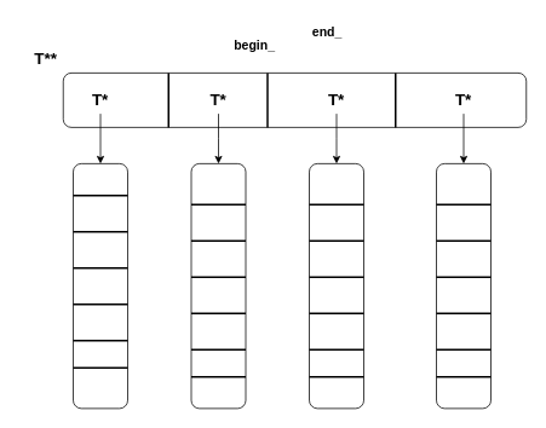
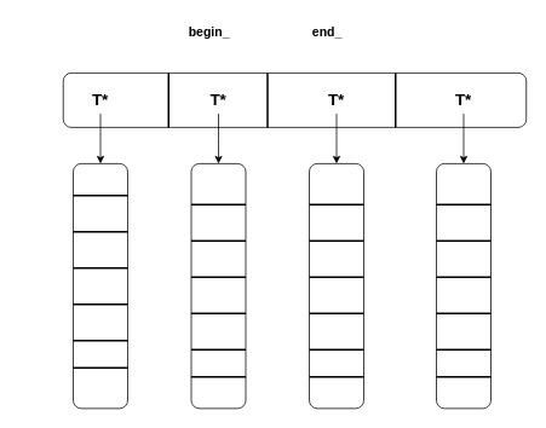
  <mxCell id="0" />
  <mxCell id="1" parent="0" />
  <mxCell id="2" value="" style="rounded=1;whiteSpace=wrap;html=1;" vertex="1" parent="1"><mxGeometry x="69" y="80" width="510" height="60" as="geometry" /></mxCell>
  <mxCell id="3" value="" style="line;strokeWidth=2;direction=south;html=1;" vertex="1" parent="1"><mxGeometry x="180" y="80" width="10" height="60" as="geometry" /></mxCell>
  <mxCell id="4" value="" style="line;strokeWidth=2;direction=south;html=1;" vertex="1" parent="1"><mxGeometry x="284" y="80" width="20" height="60" as="geometry" /></mxCell>
  <mxCell id="5" value="" style="line;strokeWidth=2;direction=south;html=1;" vertex="1" parent="1"><mxGeometry x="390" y="80" width="90" height="60" as="geometry" /></mxCell>
  <mxCell id="6" value="" style="rounded=1;whiteSpace=wrap;html=1;direction=south;" vertex="1" parent="1"><mxGeometry x="80" y="180" width="60" height="270" as="geometry" /></mxCell>
  <mxCell id="7" value="" style="line;strokeWidth=2;html=1;" vertex="1" parent="1"><mxGeometry x="80" y="210" width="60" height="10" as="geometry" /></mxCell>
  <mxCell id="8" value="" style="line;strokeWidth=2;html=1;" vertex="1" parent="1"><mxGeometry x="80" y="250" width="60" height="10" as="geometry" /></mxCell>
  <mxCell id="9" value="" style="line;strokeWidth=2;html=1;" vertex="1" parent="1"><mxGeometry x="80" y="290" width="60" height="10" as="geometry" /></mxCell>
  <mxCell id="10" value="" style="line;strokeWidth=2;html=1;" vertex="1" parent="1"><mxGeometry x="80" y="330" width="60" height="10" as="geometry" /></mxCell>
  <mxCell id="11" value="" style="line;strokeWidth=2;html=1;" vertex="1" parent="1"><mxGeometry x="80" y="400" width="60" height="10" as="geometry" /></mxCell>
  <mxCell id="12" value="" style="line;strokeWidth=2;html=1;" vertex="1" parent="1"><mxGeometry x="80" y="370" width="60" height="10" as="geometry" /></mxCell>
  <mxCell id="13" value="" style="rounded=1;whiteSpace=wrap;html=1;direction=south;" vertex="1" parent="1"><mxGeometry x="210" y="180" width="60" height="270" as="geometry" /></mxCell>
  <mxCell id="14" value="" style="line;strokeWidth=2;html=1;" vertex="1" parent="1"><mxGeometry x="210" y="220" width="60" height="10" as="geometry" /></mxCell>
  <mxCell id="15" value="" style="line;strokeWidth=2;html=1;" vertex="1" parent="1"><mxGeometry x="210" y="260" width="60" height="10" as="geometry" /></mxCell>
  <mxCell id="16" value="" style="line;strokeWidth=2;html=1;" vertex="1" parent="1"><mxGeometry x="210" y="300" width="60" height="10" as="geometry" /></mxCell>
  <mxCell id="17" value="" style="line;strokeWidth=2;html=1;" vertex="1" parent="1"><mxGeometry x="210" y="340" width="60" height="10" as="geometry" /></mxCell>
  <mxCell id="18" value="" style="line;strokeWidth=2;html=1;" vertex="1" parent="1"><mxGeometry x="210" y="410" width="60" height="10" as="geometry" /></mxCell>
  <mxCell id="19" value="" style="line;strokeWidth=2;html=1;" vertex="1" parent="1"><mxGeometry x="210" y="380" width="60" height="10" as="geometry" /></mxCell>
  <mxCell id="20" value="" style="rounded=1;whiteSpace=wrap;html=1;direction=south;" vertex="1" parent="1"><mxGeometry x="340" y="180" width="60" height="270" as="geometry" /></mxCell>
  <mxCell id="21" value="" style="line;strokeWidth=2;html=1;" vertex="1" parent="1"><mxGeometry x="340" y="220" width="60" height="10" as="geometry" /></mxCell>
  <mxCell id="22" value="" style="line;strokeWidth=2;html=1;" vertex="1" parent="1"><mxGeometry x="340" y="260" width="60" height="10" as="geometry" /></mxCell>
  <mxCell id="23" value="" style="line;strokeWidth=2;html=1;" vertex="1" parent="1"><mxGeometry x="340" y="300" width="60" height="10" as="geometry" /></mxCell>
  <mxCell id="24" value="" style="line;strokeWidth=2;html=1;" vertex="1" parent="1"><mxGeometry x="340" y="340" width="60" height="10" as="geometry" /></mxCell>
  <mxCell id="25" value="" style="line;strokeWidth=2;html=1;" vertex="1" parent="1"><mxGeometry x="340" y="410" width="60" height="10" as="geometry" /></mxCell>
  <mxCell id="26" value="" style="line;strokeWidth=2;html=1;" vertex="1" parent="1"><mxGeometry x="340" y="380" width="60" height="10" as="geometry" /></mxCell>
  <mxCell id="27" value="" style="rounded=1;whiteSpace=wrap;html=1;direction=south;" vertex="1" parent="1"><mxGeometry x="480" y="180" width="60" height="270" as="geometry" /></mxCell>
  <mxCell id="28" value="" style="line;strokeWidth=2;html=1;" vertex="1" parent="1"><mxGeometry x="480" y="220" width="60" height="10" as="geometry" /></mxCell>
  <mxCell id="29" value="" style="line;strokeWidth=2;html=1;" vertex="1" parent="1"><mxGeometry x="480" y="260" width="60" height="10" as="geometry" /></mxCell>
  <mxCell id="30" value="" style="line;strokeWidth=2;html=1;" vertex="1" parent="1"><mxGeometry x="480" y="300" width="60" height="10" as="geometry" /></mxCell>
  <mxCell id="31" value="" style="line;strokeWidth=2;html=1;" vertex="1" parent="1"><mxGeometry x="480" y="340" width="60" height="10" as="geometry" /></mxCell>
  <mxCell id="32" value="" style="line;strokeWidth=2;html=1;" vertex="1" parent="1"><mxGeometry x="480" y="410" width="60" height="10" as="geometry" /></mxCell>
  <mxCell id="33" value="" style="line;strokeWidth=2;html=1;" vertex="1" parent="1"><mxGeometry x="480" y="380" width="60" height="10" as="geometry" /></mxCell>
- <mxCell id="34" value="&lt;b&gt;&lt;font style=&quot;font-size: 18px;&quot;&gt;T**&lt;/font&gt;&lt;/b&gt;" style="text;html=1;strokeColor=none;fillColor=none;align=center;verticalAlign=middle;whiteSpace=wrap;rounded=0;" vertex="1" parent="1"><mxGeometry x="20" y="50" width="60" height="30" as="geometry" /></mxCell>
  <mxCell id="35" value="" style="edgeStyle=orthogonalEdgeStyle;rounded=0;orthogonalLoop=1;jettySize=auto;html=1;entryX=0;entryY=0.5;entryDx=0;entryDy=0;" edge="1" parent="1" source="36" target="6"><mxGeometry relative="1" as="geometry"><mxPoint x="110" y="170" as="targetPoint" /></mxGeometry></mxCell>
  <mxCell id="36" value="&lt;font style=&quot;font-size: 18px;&quot;&gt;&lt;b&gt;T*&lt;/b&gt;&lt;/font&gt;" style="text;html=1;strokeColor=none;fillColor=none;align=center;verticalAlign=middle;whiteSpace=wrap;rounded=0;" vertex="1" parent="1"><mxGeometry x="80" y="95" width="60" height="30" as="geometry" /></mxCell>
  <mxCell id="37" value="" style="edgeStyle=orthogonalEdgeStyle;rounded=0;orthogonalLoop=1;jettySize=auto;html=1;" edge="1" parent="1" source="38"><mxGeometry relative="1" as="geometry"><mxPoint x="240" y="180" as="targetPoint" /></mxGeometry></mxCell>
  <mxCell id="38" value="&lt;font style=&quot;font-size: 18px;&quot;&gt;&lt;b&gt;T*&lt;/b&gt;&lt;/font&gt;" style="text;html=1;strokeColor=none;fillColor=none;align=center;verticalAlign=middle;whiteSpace=wrap;rounded=0;" vertex="1" parent="1"><mxGeometry x="210" y="95" width="60" height="30" as="geometry" /></mxCell>
  <mxCell id="39" value="" style="edgeStyle=orthogonalEdgeStyle;rounded=0;orthogonalLoop=1;jettySize=auto;html=1;" edge="1" parent="1" source="40"><mxGeometry relative="1" as="geometry"><mxPoint x="370" y="180" as="targetPoint" /></mxGeometry></mxCell>
  <mxCell id="40" value="&lt;font style=&quot;font-size: 18px;&quot;&gt;&lt;b&gt;T*&lt;/b&gt;&lt;/font&gt;" style="text;html=1;strokeColor=none;fillColor=none;align=center;verticalAlign=middle;whiteSpace=wrap;rounded=0;" vertex="1" parent="1"><mxGeometry x="340" y="95" width="60" height="30" as="geometry" /></mxCell>
  <mxCell id="41" value="" style="edgeStyle=orthogonalEdgeStyle;rounded=0;orthogonalLoop=1;jettySize=auto;html=1;entryX=0;entryY=0.5;entryDx=0;entryDy=0;" edge="1" parent="1" source="42" target="27"><mxGeometry relative="1" as="geometry"><mxPoint x="510" y="170" as="targetPoint" /></mxGeometry></mxCell>
  <mxCell id="42" value="&lt;font style=&quot;font-size: 18px;&quot;&gt;&lt;b&gt;T*&lt;/b&gt;&lt;/font&gt;" style="text;html=1;strokeColor=none;fillColor=none;align=center;verticalAlign=middle;whiteSpace=wrap;rounded=0;" vertex="1" parent="1"><mxGeometry x="480" y="95" width="60" height="30" as="geometry" /></mxCell>
- <mxCell id="43" value="&lt;b&gt;&lt;font style=&quot;font-size: 14px;&quot;&gt;begin_&lt;/font&gt;&lt;/b&gt;" style="text;html=1;strokeColor=none;fillColor=none;align=center;verticalAlign=middle;whiteSpace=wrap;rounded=0;" vertex="1" parent="1"><mxGeometry x="250" y="35" width="60" height="30" as="geometry" /></mxCell>
+ <mxCell id="43" value="&lt;b&gt;&lt;font style=&quot;font-size: 14px;&quot;&gt;begin_&lt;/font&gt;&lt;/b&gt;" style="text;html=1;strokeColor=none;fillColor=none;align=center;verticalAlign=middle;whiteSpace=wrap;rounded=0;" vertex="1" parent="1"><mxGeometry x="200" y="20" width="60" height="30" as="geometry" /></mxCell>
  <mxCell id="44" value="&lt;font style=&quot;font-size: 14px;&quot;&gt;&lt;b&gt;end_&lt;/b&gt;&lt;/font&gt;" style="text;html=1;strokeColor=none;fillColor=none;align=center;verticalAlign=middle;whiteSpace=wrap;rounded=0;" vertex="1" parent="1"><mxGeometry x="330" y="20" width="60" height="30" as="geometry" /></mxCell>
